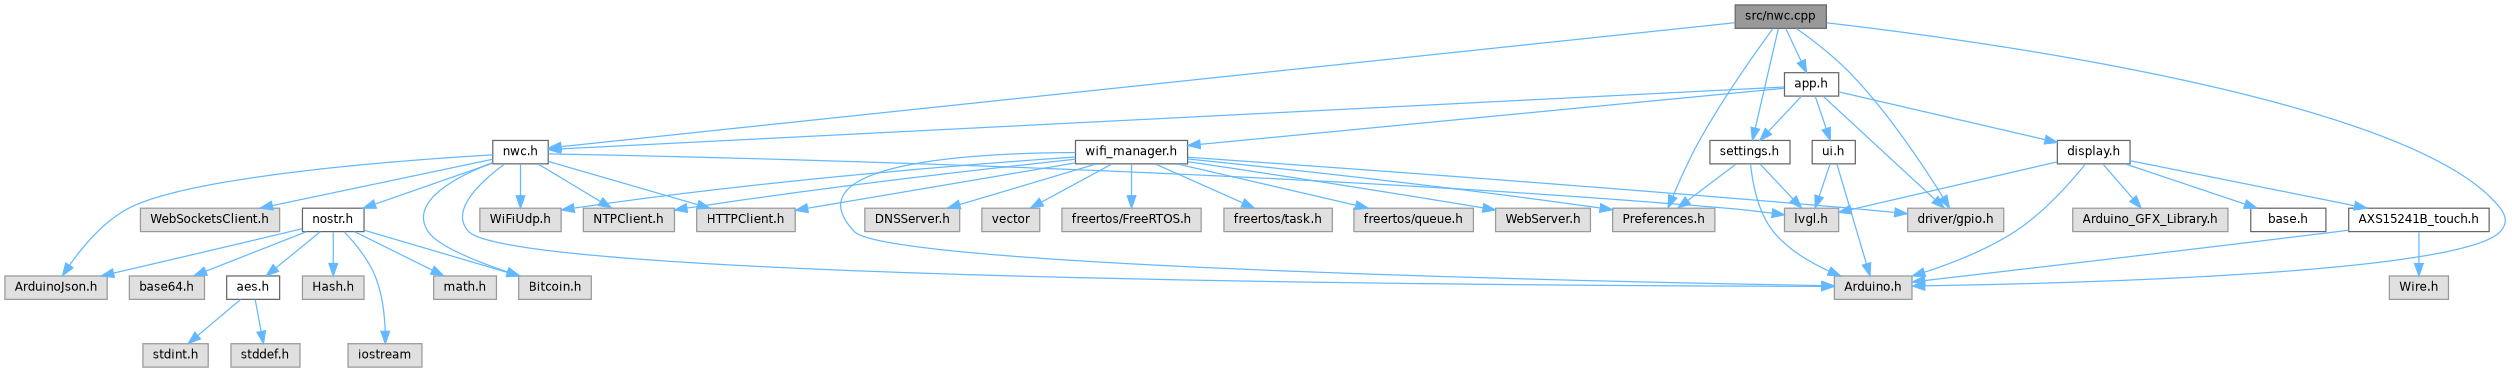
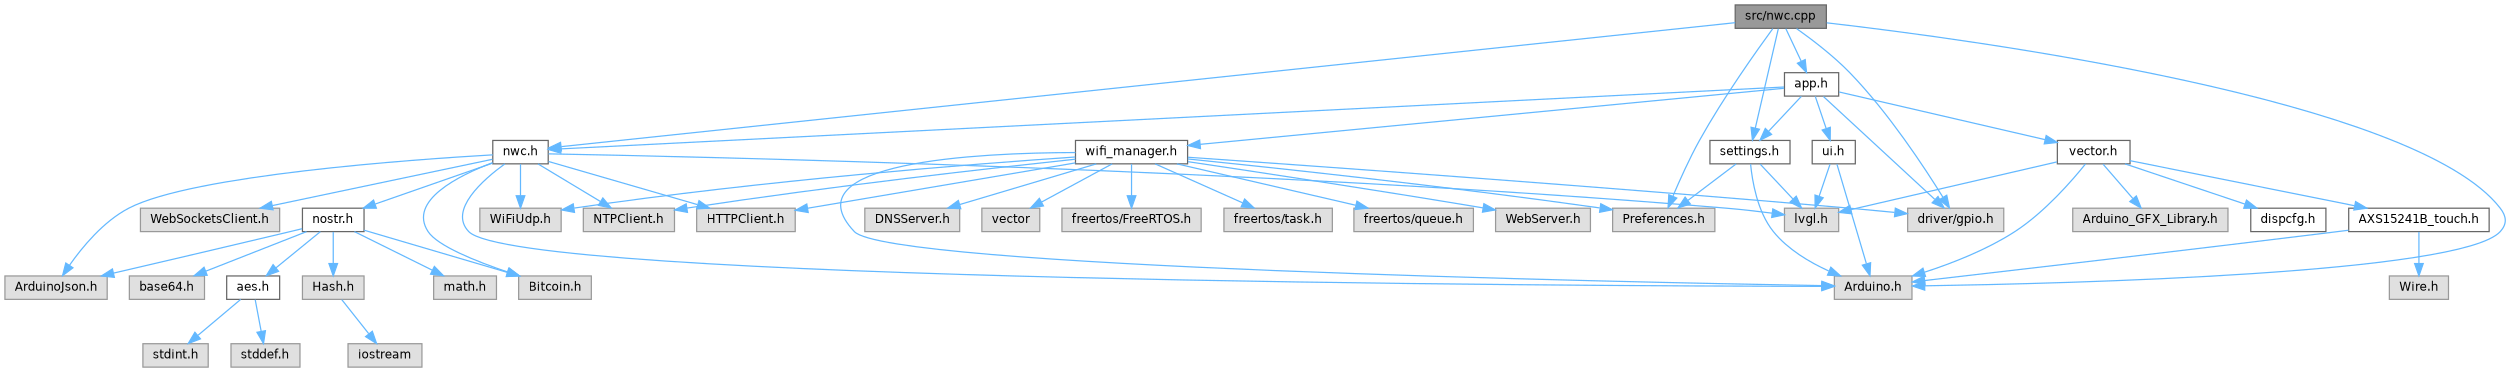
  digraph {
    node [color=grey60 fillcolor="#E0E0E0" fontname=Helvetica fontsize=10 shape=box style=filled]
    edge [color=steelblue1 fontname=Helvetica fontsize=10 labelfontname=Helvetica labelfontsize=10 style=solid]
    n1 [color=gray40 fillcolor=grey60 fontcolor=black height=0.2 label="src/nwc.cpp" width=0.4]
    n2 [height=0.2 label="Arduino.h" width=0.4]
    n3 [color=grey40 fillcolor=white height=0.2 label="nwc.h" width=0.4]
    n4 [color=grey40 fillcolor=white height=0.2 label="settings.h" width=0.4]
    n5 [height=0.2 label="Preferences.h" width=0.4]
    n6 [color=grey40 fillcolor=white height=0.2 label="app.h" width=0.4]
    n7 [height=0.2 label="driver/gpio.h" width=0.4]
    n8 [height=0.2 label="WebSocketsClient.h" width=0.4]
    n9 [height=0.2 label="ArduinoJson.h" width=0.4]
    n10 [height=0.2 label="HTTPClient.h" width=0.4]
    n11 [height=0.2 label="WiFiUdp.h" width=0.4]
    n12 [height=0.2 label="NTPClient.h" width=0.4]
    n13 [height=0.2 label="lvgl.h" width=0.4]
    n14 [color=grey40 fillcolor=white height=0.2 label="nostr.h" width=0.4]
    n15 [height=0.2 label="Bitcoin.h" width=0.4]
    n16 [color=grey40 fillcolor=white height=0.2 label="ui.h" width=0.4]
-   n17 [color=grey40 fillcolor=white height=0.2 label="display.h" width=0.4]
+   n17 [color=grey40 fillcolor=white height=0.2 label="vector.h" width=0.4]
    n18 [color=grey40 fillcolor=white height=0.2 label="wifi_manager.h" width=0.4]
    n19 [height=0.2 label="Hash.h" width=0.4]
    n20 [height=0.2 label="math.h" width=0.4]
    n21 [height=0.2 label=iostream width=0.4]
    n22 [height=0.2 label="base64.h" width=0.4]
    n23 [color=grey40 fillcolor=white height=0.2 label="aes.h" width=0.4]
    n24 [height=0.2 label="stdint.h" width=0.4]
    n25 [height=0.2 label="stddef.h" width=0.4]
    n26 [height=0.2 label="Arduino_GFX_Library.h" width=0.4]
-   n27 [color=grey40 fillcolor=white height=0.2 label="base.h" width=0.4]
+   n27 [color=grey40 fillcolor=white height=0.2 label="dispcfg.h" width=0.4]
    n28 [color=grey40 fillcolor=white height=0.2 label="AXS15241B_touch.h" width=0.4]
    n29 [height=0.2 label="WebServer.h" width=0.4]
    n30 [height=0.2 label="DNSServer.h" width=0.4]
    n31 [height=0.2 label=vector width=0.4]
    n32 [height=0.2 label="freertos/FreeRTOS.h" width=0.4]
    n33 [height=0.2 label="freertos/task.h" width=0.4]
    n34 [height=0.2 label="freertos/queue.h" width=0.4]
    n35 [height=0.2 label="Wire.h" width=0.4]
    n1 -> n2
    n1 -> n3
    n1 -> n4
    n1 -> n5
    n1 -> n6
    n1 -> n7
    n3 -> n2
    n3 -> n8
    n3 -> n9
    n3 -> n10
    n3 -> n11
    n3 -> n12
    n3 -> n13
    n3 -> n14
    n3 -> n15
    n4 -> n2
    n4 -> n5
    n4 -> n13
    n6 -> n3
    n6 -> n4
    n6 -> n7
    n6 -> n16
    n6 -> n17
    n6 -> n18
    n14 -> n9
    n14 -> n15
    n14 -> n19
    n14 -> n20
-   n14 -> n21
+   n19 -> n21
    n14 -> n22
    n14 -> n23
    n16 -> n2
    n16 -> n13
    n17 -> n2
    n17 -> n13
    n17 -> n26
    n17 -> n27
    n17 -> n28
    n18 -> n2
    n18 -> n5
    n18 -> n7
    n18 -> n10
    n18 -> n11
    n18 -> n12
    n18 -> n29
    n18 -> n30
    n18 -> n31
    n18 -> n32
    n18 -> n33
    n18 -> n34
    n23 -> n24
    n23 -> n25
    n28 -> n2
    n28 -> n35
  }
